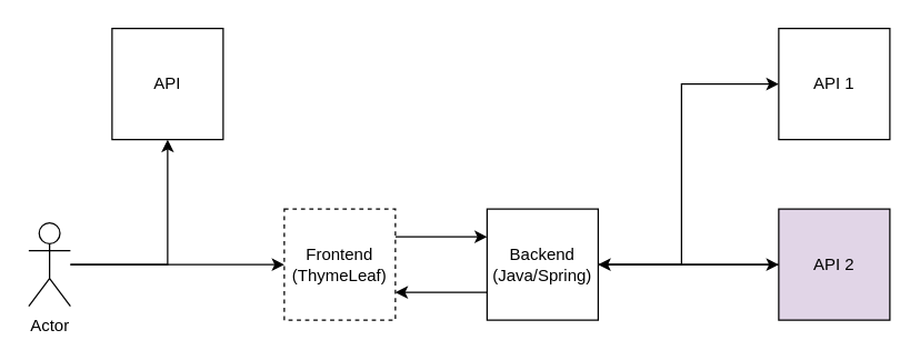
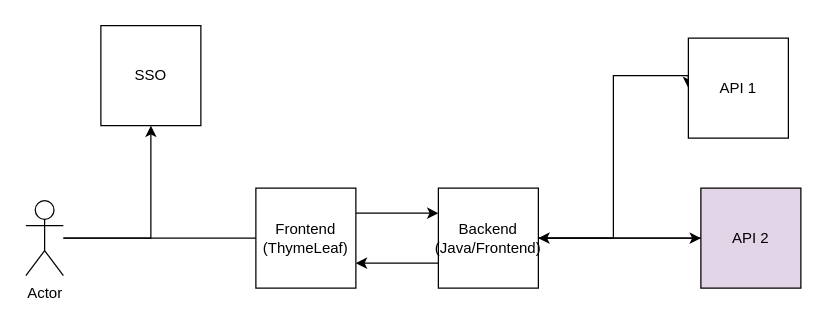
  <mxCell id="0" />
  <mxCell id="1" parent="0" />
  <mxCell id="2" style="edgeStyle=orthogonalEdgeStyle;rounded=0;orthogonalLoop=1;jettySize=auto;html=1;entryX=0;entryY=0.5;entryDx=0;entryDy=0;" edge="1" parent="1" target="6"><mxGeometry relative="1" as="geometry"><mxPoint x="430" y="190" as="sourcePoint" /><Array as="points"><mxPoint x="490" y="190" /><mxPoint x="490" y="60" /></Array></mxGeometry></mxCell>
  <mxCell id="3" style="edgeStyle=orthogonalEdgeStyle;rounded=0;orthogonalLoop=1;jettySize=auto;html=1;" edge="1" parent="1" source="5" target="8"><mxGeometry relative="1" as="geometry" /></mxCell>
  <mxCell id="4" style="edgeStyle=orthogonalEdgeStyle;rounded=0;orthogonalLoop=1;jettySize=auto;html=1;exitX=0;exitY=0.75;exitDx=0;exitDy=0;entryX=1;entryY=0.75;entryDx=0;entryDy=0;" edge="1" parent="1" source="5" target="14"><mxGeometry relative="1" as="geometry" /></mxCell>
- <mxCell id="5" value="Backend&lt;div&gt;(Java/Spring)&lt;/div&gt;" style="whiteSpace=wrap;html=1;aspect=fixed;rounded=0;" vertex="1" parent="1"><mxGeometry x="350" y="150" width="80" height="80" as="geometry" /></mxCell>
- <mxCell id="6" value="API 1" style="whiteSpace=wrap;html=1;aspect=fixed;rounded=0;" vertex="1" parent="1"><mxGeometry x="560" y="20" width="80" height="80" as="geometry" /></mxCell>
+ <mxCell id="5" value="Backend&lt;div&gt;(Java/Frontend)&lt;/div&gt;" style="whiteSpace=wrap;html=1;aspect=fixed;rounded=0;" vertex="1" parent="1"><mxGeometry x="350" y="150" width="80" height="80" as="geometry" /></mxCell>
+ <mxCell id="6" value="API 1" style="whiteSpace=wrap;html=1;aspect=fixed;rounded=0;" vertex="1" parent="1"><mxGeometry x="550" y="30" width="80" height="80" as="geometry" /></mxCell>
  <mxCell id="7" style="edgeStyle=orthogonalEdgeStyle;rounded=0;orthogonalLoop=1;jettySize=auto;html=1;exitX=0;exitY=0.5;exitDx=0;exitDy=0;" edge="1" parent="1" source="8"><mxGeometry relative="1" as="geometry"><mxPoint x="430" y="190" as="targetPoint" /></mxGeometry></mxCell>
  <mxCell id="8" value="API 2" style="whiteSpace=wrap;html=1;aspect=fixed;rounded=0;fillColor=#e1d5e7;" vertex="1" parent="1"><mxGeometry x="560" y="150" width="80" height="80" as="geometry" /></mxCell>
- <mxCell id="9" value="API" style="whiteSpace=wrap;html=1;aspect=fixed;rounded=0;" vertex="1" parent="1"><mxGeometry x="80" y="20" width="80" height="80" as="geometry" /></mxCell>
+ <mxCell id="9" value="SSO" style="whiteSpace=wrap;html=1;aspect=fixed;rounded=0;" vertex="1" parent="1"><mxGeometry x="80" y="20" width="80" height="80" as="geometry" /></mxCell>
  <mxCell id="10" style="edgeStyle=orthogonalEdgeStyle;rounded=0;orthogonalLoop=1;jettySize=auto;html=1;entryX=0.5;entryY=1;entryDx=0;entryDy=0;" edge="1" parent="1" source="12" target="9"><mxGeometry relative="1" as="geometry" /></mxCell>
- <mxCell id="11" style="edgeStyle=orthogonalEdgeStyle;rounded=0;orthogonalLoop=1;jettySize=auto;html=1;entryX=0;entryY=0.5;entryDx=0;entryDy=0;" edge="1" parent="1" source="12" target="14"><mxGeometry relative="1" as="geometry" /></mxCell>
+ <mxCell id="11" style="edgeStyle=orthogonalEdgeStyle;rounded=0;orthogonalLoop=1;jettySize=auto;html=1;entryX=0;entryY=0.5;entryDx=0;entryDy=0;endArrow=none;" edge="1" parent="1" source="12" target="14"><mxGeometry relative="1" as="geometry" /></mxCell>
  <mxCell id="12" value="Actor" style="shape=umlActor;verticalLabelPosition=bottom;verticalAlign=top;html=1;outlineConnect=0;rounded=0;" vertex="1" parent="1"><mxGeometry x="20" y="160" width="30" height="60" as="geometry" /></mxCell>
  <mxCell id="13" style="edgeStyle=orthogonalEdgeStyle;rounded=0;orthogonalLoop=1;jettySize=auto;html=1;exitX=1;exitY=0.25;exitDx=0;exitDy=0;entryX=0;entryY=0.25;entryDx=0;entryDy=0;" edge="1" parent="1" source="14" target="5"><mxGeometry relative="1" as="geometry" /></mxCell>
- <mxCell id="14" value="Frontend (ThymeLeaf)" style="whiteSpace=wrap;html=1;aspect=fixed;rounded=0;dashed=1;" vertex="1" parent="1"><mxGeometry x="204" y="150" width="80" height="80" as="geometry" /></mxCell>
+ <mxCell id="14" value="Frontend (ThymeLeaf)" style="whiteSpace=wrap;html=1;aspect=fixed;rounded=0;" vertex="1" parent="1"><mxGeometry x="204" y="150" width="80" height="80" as="geometry" /></mxCell>
